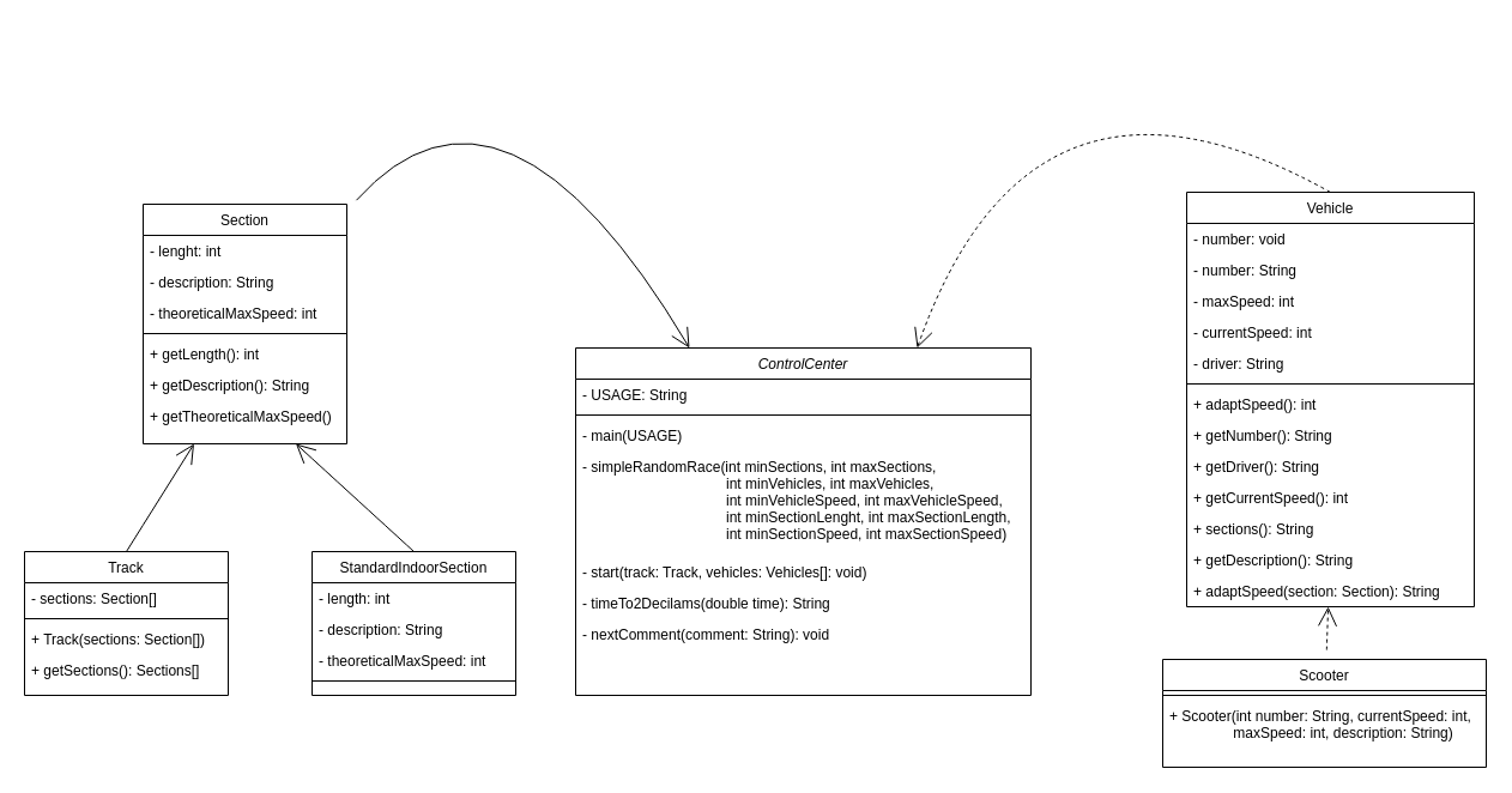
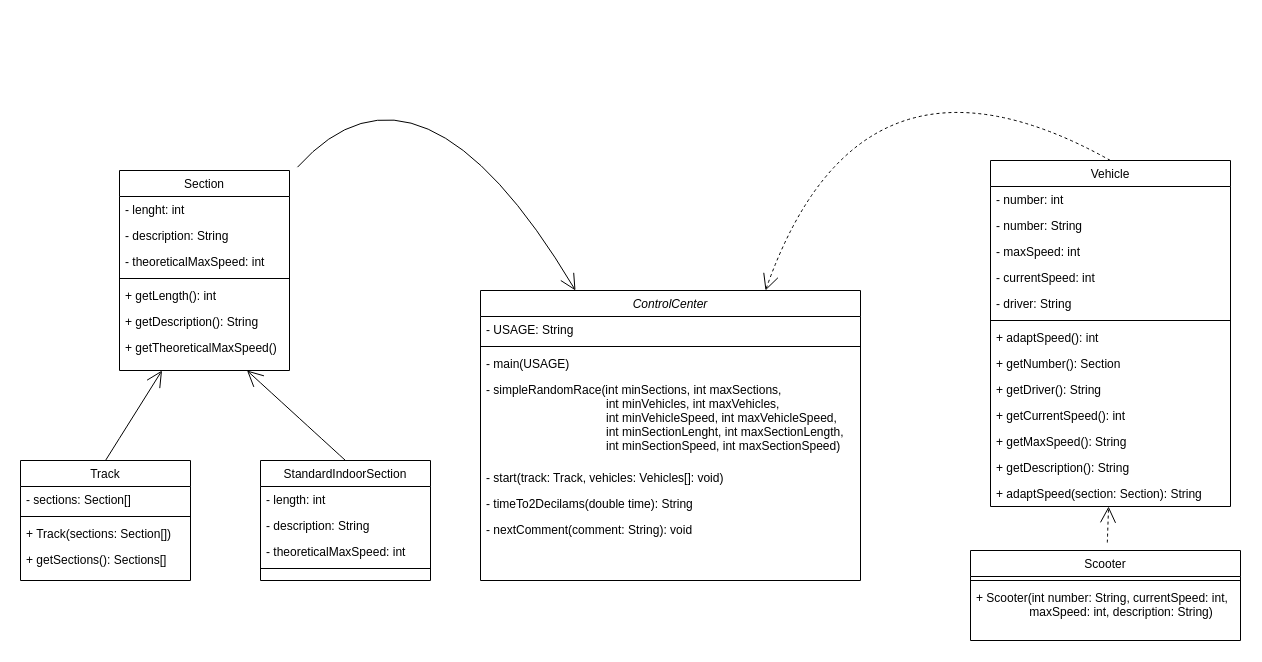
  <mxCell id="0" />
  <mxCell id="1" parent="0" />
  <mxCell id="2" value="ControlCenter" style="swimlane;fontStyle=2;align=center;verticalAlign=top;childLayout=stackLayout;horizontal=1;startSize=26;horizontalStack=0;resizeParent=1;resizeLast=0;collapsible=1;marginBottom=0;rounded=0;shadow=0;strokeWidth=1;" parent="1" vertex="1"><mxGeometry x="480" y="290" width="380" height="290" as="geometry"><mxRectangle x="230" y="140" width="160" height="26" as="alternateBounds" /></mxGeometry></mxCell>
  <mxCell id="3" value="- USAGE: String" style="text;align=left;verticalAlign=top;spacingLeft=4;spacingRight=4;overflow=hidden;rotatable=0;points=[[0,0.5],[1,0.5]];portConstraint=eastwest;" parent="2" vertex="1"><mxGeometry y="26" width="380" height="26" as="geometry" /></mxCell>
  <mxCell id="4" value="" style="line;html=1;strokeWidth=1;align=left;verticalAlign=middle;spacingTop=-1;spacingLeft=3;spacingRight=3;rotatable=0;labelPosition=right;points=[];portConstraint=eastwest;" parent="2" vertex="1"><mxGeometry y="52" width="380" height="8" as="geometry" /></mxCell>
  <mxCell id="5" value="- main(USAGE)" style="text;align=left;verticalAlign=top;spacingLeft=4;spacingRight=4;overflow=hidden;rotatable=0;points=[[0,0.5],[1,0.5]];portConstraint=eastwest;" vertex="1" parent="2"><mxGeometry y="60" width="380" height="26" as="geometry" /></mxCell>
  <mxCell id="6" value="- simpleRandomRace(int minSections, int maxSections, &#10;                                    int minVehicles, int maxVehicles,&#10;                                    int minVehicleSpeed, int maxVehicleSpeed,&#10;                                    int minSectionLenght, int maxSectionLength, &#10;                                    int minSectionSpeed, int maxSectionSpeed)" style="text;align=left;verticalAlign=top;spacingLeft=4;spacingRight=4;overflow=hidden;rotatable=0;points=[[0,0.5],[1,0.5]];portConstraint=eastwest;" parent="2" vertex="1"><mxGeometry y="86" width="380" height="88" as="geometry" /></mxCell>
  <mxCell id="7" value="- start(track: Track, vehicles: Vehicles[]: void)" style="text;align=left;verticalAlign=top;spacingLeft=4;spacingRight=4;overflow=hidden;rotatable=0;points=[[0,0.5],[1,0.5]];portConstraint=eastwest;" vertex="1" parent="2"><mxGeometry y="174" width="380" height="26" as="geometry" /></mxCell>
  <mxCell id="8" value="- timeTo2Decilams(double time): String" style="text;align=left;verticalAlign=top;spacingLeft=4;spacingRight=4;overflow=hidden;rotatable=0;points=[[0,0.5],[1,0.5]];portConstraint=eastwest;" vertex="1" parent="2"><mxGeometry y="200" width="380" height="26" as="geometry" /></mxCell>
  <mxCell id="9" value="- nextComment(comment: String): void" style="text;align=left;verticalAlign=top;spacingLeft=4;spacingRight=4;overflow=hidden;rotatable=0;points=[[0,0.5],[1,0.5]];portConstraint=eastwest;" vertex="1" parent="2"><mxGeometry y="226" width="380" height="26" as="geometry" /></mxCell>
  <mxCell id="10" style="edgeStyle=none;curved=1;rounded=0;orthogonalLoop=1;jettySize=auto;html=1;entryX=0.75;entryY=0;entryDx=0;entryDy=0;endArrow=open;startSize=14;endSize=14;sourcePerimeterSpacing=8;targetPerimeterSpacing=8;exitX=0.5;exitY=0;exitDx=0;exitDy=0;dashed=1;" edge="1" parent="1" source="11" target="2"><mxGeometry relative="1" as="geometry"><Array as="points"><mxPoint x="860" y="20" /></Array></mxGeometry></mxCell>
  <mxCell id="11" value="Vehicle" style="swimlane;fontStyle=0;align=center;verticalAlign=top;childLayout=stackLayout;horizontal=1;startSize=26;horizontalStack=0;resizeParent=1;resizeLast=0;collapsible=1;marginBottom=0;rounded=0;shadow=0;strokeWidth=1;" parent="1" vertex="1"><mxGeometry x="990" y="160" width="240" height="346" as="geometry"><mxRectangle x="550" y="140" width="160" height="26" as="alternateBounds" /></mxGeometry></mxCell>
- <mxCell id="12" value="- number: void" style="text;align=left;verticalAlign=top;spacingLeft=4;spacingRight=4;overflow=hidden;rotatable=0;points=[[0,0.5],[1,0.5]];portConstraint=eastwest;" vertex="1" parent="11"><mxGeometry y="26" width="240" height="26" as="geometry" /></mxCell>
+ <mxCell id="12" value="- number: int" style="text;align=left;verticalAlign=top;spacingLeft=4;spacingRight=4;overflow=hidden;rotatable=0;points=[[0,0.5],[1,0.5]];portConstraint=eastwest;" vertex="1" parent="11"><mxGeometry y="26" width="240" height="26" as="geometry" /></mxCell>
  <mxCell id="13" value="- number: String" style="text;align=left;verticalAlign=top;spacingLeft=4;spacingRight=4;overflow=hidden;rotatable=0;points=[[0,0.5],[1,0.5]];portConstraint=eastwest;" vertex="1" parent="11"><mxGeometry y="52" width="240" height="26" as="geometry" /></mxCell>
  <mxCell id="14" value="- maxSpeed: int" style="text;align=left;verticalAlign=top;spacingLeft=4;spacingRight=4;overflow=hidden;rotatable=0;points=[[0,0.5],[1,0.5]];portConstraint=eastwest;" vertex="1" parent="11"><mxGeometry y="78" width="240" height="26" as="geometry" /></mxCell>
  <mxCell id="15" value="- currentSpeed: int" style="text;align=left;verticalAlign=top;spacingLeft=4;spacingRight=4;overflow=hidden;rotatable=0;points=[[0,0.5],[1,0.5]];portConstraint=eastwest;" vertex="1" parent="11"><mxGeometry y="104" width="240" height="26" as="geometry" /></mxCell>
  <mxCell id="16" value="- driver: String" style="text;align=left;verticalAlign=top;spacingLeft=4;spacingRight=4;overflow=hidden;rotatable=0;points=[[0,0.5],[1,0.5]];portConstraint=eastwest;" vertex="1" parent="11"><mxGeometry y="130" width="240" height="26" as="geometry" /></mxCell>
  <mxCell id="17" value="" style="line;html=1;strokeWidth=1;align=left;verticalAlign=middle;spacingTop=-1;spacingLeft=3;spacingRight=3;rotatable=0;labelPosition=right;points=[];portConstraint=eastwest;" parent="11" vertex="1"><mxGeometry y="156" width="240" height="8" as="geometry" /></mxCell>
  <mxCell id="18" value="+ adaptSpeed(): int" style="text;align=left;verticalAlign=top;spacingLeft=4;spacingRight=4;overflow=hidden;rotatable=0;points=[[0,0.5],[1,0.5]];portConstraint=eastwest;" vertex="1" parent="11"><mxGeometry y="164" width="240" height="26" as="geometry" /></mxCell>
- <mxCell id="19" value="+ getNumber(): String" style="text;align=left;verticalAlign=top;spacingLeft=4;spacingRight=4;overflow=hidden;rotatable=0;points=[[0,0.5],[1,0.5]];portConstraint=eastwest;" vertex="1" parent="11"><mxGeometry y="190" width="240" height="26" as="geometry" /></mxCell>
+ <mxCell id="19" value="+ getNumber(): Section" style="text;align=left;verticalAlign=top;spacingLeft=4;spacingRight=4;overflow=hidden;rotatable=0;points=[[0,0.5],[1,0.5]];portConstraint=eastwest;" vertex="1" parent="11"><mxGeometry y="190" width="240" height="26" as="geometry" /></mxCell>
  <mxCell id="20" value="+ getDriver(): String" style="text;align=left;verticalAlign=top;spacingLeft=4;spacingRight=4;overflow=hidden;rotatable=0;points=[[0,0.5],[1,0.5]];portConstraint=eastwest;" vertex="1" parent="11"><mxGeometry y="216" width="240" height="26" as="geometry" /></mxCell>
  <mxCell id="21" value="+ getCurrentSpeed(): int" style="text;align=left;verticalAlign=top;spacingLeft=4;spacingRight=4;overflow=hidden;rotatable=0;points=[[0,0.5],[1,0.5]];portConstraint=eastwest;" vertex="1" parent="11"><mxGeometry y="242" width="240" height="26" as="geometry" /></mxCell>
- <mxCell id="22" value="+ sections(): String" style="text;align=left;verticalAlign=top;spacingLeft=4;spacingRight=4;overflow=hidden;rotatable=0;points=[[0,0.5],[1,0.5]];portConstraint=eastwest;" vertex="1" parent="11"><mxGeometry y="268" width="240" height="26" as="geometry" /></mxCell>
+ <mxCell id="22" value="+ getMaxSpeed(): String" style="text;align=left;verticalAlign=top;spacingLeft=4;spacingRight=4;overflow=hidden;rotatable=0;points=[[0,0.5],[1,0.5]];portConstraint=eastwest;" vertex="1" parent="11"><mxGeometry y="268" width="240" height="26" as="geometry" /></mxCell>
  <mxCell id="23" value="+ getDescription(): String" style="text;align=left;verticalAlign=top;spacingLeft=4;spacingRight=4;overflow=hidden;rotatable=0;points=[[0,0.5],[1,0.5]];portConstraint=eastwest;" vertex="1" parent="11"><mxGeometry y="294" width="240" height="26" as="geometry" /></mxCell>
  <mxCell id="24" value="+ adaptSpeed(section: Section): String" style="text;align=left;verticalAlign=top;spacingLeft=4;spacingRight=4;overflow=hidden;rotatable=0;points=[[0,0.5],[1,0.5]];portConstraint=eastwest;" vertex="1" parent="11"><mxGeometry y="320" width="240" height="26" as="geometry" /></mxCell>
  <mxCell id="25" style="edgeStyle=none;curved=1;rounded=0;orthogonalLoop=1;jettySize=auto;html=1;entryX=0.492;entryY=1;entryDx=0;entryDy=0;entryPerimeter=0;endArrow=open;startSize=14;endSize=14;sourcePerimeterSpacing=8;targetPerimeterSpacing=8;dashed=1;" edge="1" parent="1" source="26" target="24"><mxGeometry relative="1" as="geometry" /></mxCell>
  <mxCell id="26" value="Scooter" style="swimlane;fontStyle=0;align=center;verticalAlign=top;childLayout=stackLayout;horizontal=1;startSize=26;horizontalStack=0;resizeParent=1;resizeLast=0;collapsible=1;marginBottom=0;rounded=0;shadow=0;strokeWidth=1;" vertex="1" parent="1"><mxGeometry x="970" y="550" width="270" height="90" as="geometry"><mxRectangle x="340" y="380" width="170" height="26" as="alternateBounds" /></mxGeometry></mxCell>
  <mxCell id="27" value="" style="line;html=1;strokeWidth=1;align=left;verticalAlign=middle;spacingTop=-1;spacingLeft=3;spacingRight=3;rotatable=0;labelPosition=right;points=[];portConstraint=eastwest;" vertex="1" parent="26"><mxGeometry y="26" width="270" height="8" as="geometry" /></mxCell>
  <mxCell id="28" value="+ Scooter(int number: String, currentSpeed: int,&#10;                maxSpeed: int, description: String)" style="text;align=left;verticalAlign=top;spacingLeft=4;spacingRight=4;overflow=hidden;rotatable=0;points=[[0,0.5],[1,0.5]];portConstraint=eastwest;" vertex="1" parent="26"><mxGeometry y="34" width="270" height="56" as="geometry" /></mxCell>
  <mxCell id="29" style="edgeStyle=none;curved=1;rounded=0;orthogonalLoop=1;jettySize=auto;html=1;entryX=0.75;entryY=1;entryDx=0;entryDy=0;endArrow=open;startSize=14;endSize=14;sourcePerimeterSpacing=8;targetPerimeterSpacing=8;exitX=0.5;exitY=0;exitDx=0;exitDy=0;" edge="1" parent="1" source="30" target="36"><mxGeometry relative="1" as="geometry" /></mxCell>
  <mxCell id="30" value="StandardIndoorSection" style="swimlane;fontStyle=0;align=center;verticalAlign=top;childLayout=stackLayout;horizontal=1;startSize=26;horizontalStack=0;resizeParent=1;resizeLast=0;collapsible=1;marginBottom=0;rounded=0;shadow=0;strokeWidth=1;" vertex="1" parent="1"><mxGeometry x="260" y="460" width="170" height="120" as="geometry"><mxRectangle x="130" y="380" width="160" height="26" as="alternateBounds" /></mxGeometry></mxCell>
  <mxCell id="31" value="- length: int" style="text;align=left;verticalAlign=top;spacingLeft=4;spacingRight=4;overflow=hidden;rotatable=0;points=[[0,0.5],[1,0.5]];portConstraint=eastwest;" vertex="1" parent="30"><mxGeometry y="26" width="170" height="26" as="geometry" /></mxCell>
  <mxCell id="32" value="- description: String" style="text;align=left;verticalAlign=top;spacingLeft=4;spacingRight=4;overflow=hidden;rotatable=0;points=[[0,0.5],[1,0.5]];portConstraint=eastwest;rounded=0;shadow=0;html=0;" vertex="1" parent="30"><mxGeometry y="52" width="170" height="26" as="geometry" /></mxCell>
  <mxCell id="33" value="- theoreticalMaxSpeed: int" style="text;align=left;verticalAlign=top;spacingLeft=4;spacingRight=4;overflow=hidden;rotatable=0;points=[[0,0.5],[1,0.5]];portConstraint=eastwest;rounded=0;shadow=0;html=0;" vertex="1" parent="30"><mxGeometry y="78" width="170" height="26" as="geometry" /></mxCell>
  <mxCell id="34" value="" style="line;html=1;strokeWidth=1;align=left;verticalAlign=middle;spacingTop=-1;spacingLeft=3;spacingRight=3;rotatable=0;labelPosition=right;points=[];portConstraint=eastwest;" vertex="1" parent="30"><mxGeometry y="104" width="170" height="8" as="geometry" /></mxCell>
  <mxCell id="35" style="edgeStyle=none;curved=1;rounded=0;orthogonalLoop=1;jettySize=auto;html=1;entryX=0.25;entryY=0;entryDx=0;entryDy=0;endArrow=open;startSize=14;endSize=14;sourcePerimeterSpacing=8;targetPerimeterSpacing=8;" edge="1" parent="1" source="36" target="2"><mxGeometry relative="1" as="geometry"><Array as="points"><mxPoint x="420" y="30" /></Array></mxGeometry></mxCell>
  <mxCell id="36" value="Section" style="swimlane;fontStyle=0;align=center;verticalAlign=top;childLayout=stackLayout;horizontal=1;startSize=26;horizontalStack=0;resizeParent=1;resizeLast=0;collapsible=1;marginBottom=0;rounded=0;shadow=0;strokeWidth=1;" vertex="1" parent="1"><mxGeometry x="119" y="170" width="170" height="200" as="geometry"><mxRectangle x="550" y="140" width="160" height="26" as="alternateBounds" /></mxGeometry></mxCell>
  <mxCell id="37" value="- lenght: int" style="text;align=left;verticalAlign=top;spacingLeft=4;spacingRight=4;overflow=hidden;rotatable=0;points=[[0,0.5],[1,0.5]];portConstraint=eastwest;" vertex="1" parent="36"><mxGeometry y="26" width="170" height="26" as="geometry" /></mxCell>
  <mxCell id="38" value="- description: String" style="text;align=left;verticalAlign=top;spacingLeft=4;spacingRight=4;overflow=hidden;rotatable=0;points=[[0,0.5],[1,0.5]];portConstraint=eastwest;" vertex="1" parent="36"><mxGeometry y="52" width="170" height="26" as="geometry" /></mxCell>
  <mxCell id="39" value="- theoreticalMaxSpeed: int" style="text;align=left;verticalAlign=top;spacingLeft=4;spacingRight=4;overflow=hidden;rotatable=0;points=[[0,0.5],[1,0.5]];portConstraint=eastwest;" vertex="1" parent="36"><mxGeometry y="78" width="170" height="26" as="geometry" /></mxCell>
  <mxCell id="40" value="" style="line;html=1;strokeWidth=1;align=left;verticalAlign=middle;spacingTop=-1;spacingLeft=3;spacingRight=3;rotatable=0;labelPosition=right;points=[];portConstraint=eastwest;" vertex="1" parent="36"><mxGeometry y="104" width="170" height="8" as="geometry" /></mxCell>
  <mxCell id="41" value="+ getLength(): int" style="text;align=left;verticalAlign=top;spacingLeft=4;spacingRight=4;overflow=hidden;rotatable=0;points=[[0,0.5],[1,0.5]];portConstraint=eastwest;" vertex="1" parent="36"><mxGeometry y="112" width="170" height="26" as="geometry" /></mxCell>
  <mxCell id="42" value="+ getDescription(): String" style="text;align=left;verticalAlign=top;spacingLeft=4;spacingRight=4;overflow=hidden;rotatable=0;points=[[0,0.5],[1,0.5]];portConstraint=eastwest;" vertex="1" parent="36"><mxGeometry y="138" width="170" height="26" as="geometry" /></mxCell>
  <mxCell id="43" value="+ getTheoreticalMaxSpeed()" style="text;align=left;verticalAlign=top;spacingLeft=4;spacingRight=4;overflow=hidden;rotatable=0;points=[[0,0.5],[1,0.5]];portConstraint=eastwest;" vertex="1" parent="36"><mxGeometry y="164" width="170" height="26" as="geometry" /></mxCell>
  <mxCell id="44" style="edgeStyle=none;curved=1;rounded=0;orthogonalLoop=1;jettySize=auto;html=1;entryX=0.25;entryY=1;entryDx=0;entryDy=0;endArrow=open;startSize=14;endSize=14;sourcePerimeterSpacing=8;targetPerimeterSpacing=8;exitX=0.5;exitY=0;exitDx=0;exitDy=0;" edge="1" parent="1" source="45" target="36"><mxGeometry relative="1" as="geometry" /></mxCell>
  <mxCell id="45" value="Track" style="swimlane;fontStyle=0;align=center;verticalAlign=top;childLayout=stackLayout;horizontal=1;startSize=26;horizontalStack=0;resizeParent=1;resizeLast=0;collapsible=1;marginBottom=0;rounded=0;shadow=0;strokeWidth=1;" vertex="1" parent="1"><mxGeometry x="20" y="460" width="170" height="120" as="geometry"><mxRectangle x="130" y="380" width="160" height="26" as="alternateBounds" /></mxGeometry></mxCell>
  <mxCell id="46" value="- sections: Section[]" style="text;align=left;verticalAlign=top;spacingLeft=4;spacingRight=4;overflow=hidden;rotatable=0;points=[[0,0.5],[1,0.5]];portConstraint=eastwest;" vertex="1" parent="45"><mxGeometry y="26" width="170" height="26" as="geometry" /></mxCell>
  <mxCell id="47" value="" style="line;html=1;strokeWidth=1;align=left;verticalAlign=middle;spacingTop=-1;spacingLeft=3;spacingRight=3;rotatable=0;labelPosition=right;points=[];portConstraint=eastwest;" vertex="1" parent="45"><mxGeometry y="52" width="170" height="8" as="geometry" /></mxCell>
  <mxCell id="48" value="+ Track(sections: Section[])" style="text;align=left;verticalAlign=top;spacingLeft=4;spacingRight=4;overflow=hidden;rotatable=0;points=[[0,0.5],[1,0.5]];portConstraint=eastwest;" vertex="1" parent="45"><mxGeometry y="60" width="170" height="26" as="geometry" /></mxCell>
  <mxCell id="49" value="+ getSections(): Sections[]" style="text;align=left;verticalAlign=top;spacingLeft=4;spacingRight=4;overflow=hidden;rotatable=0;points=[[0,0.5],[1,0.5]];portConstraint=eastwest;" vertex="1" parent="45"><mxGeometry y="86" width="170" height="26" as="geometry" /></mxCell>
